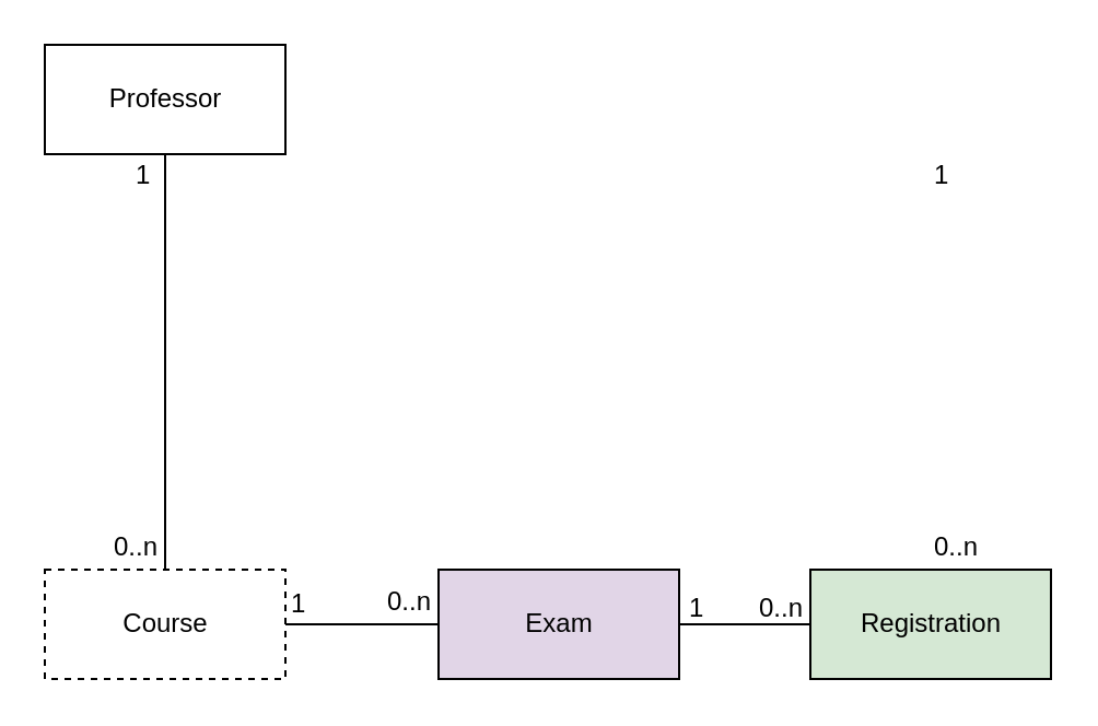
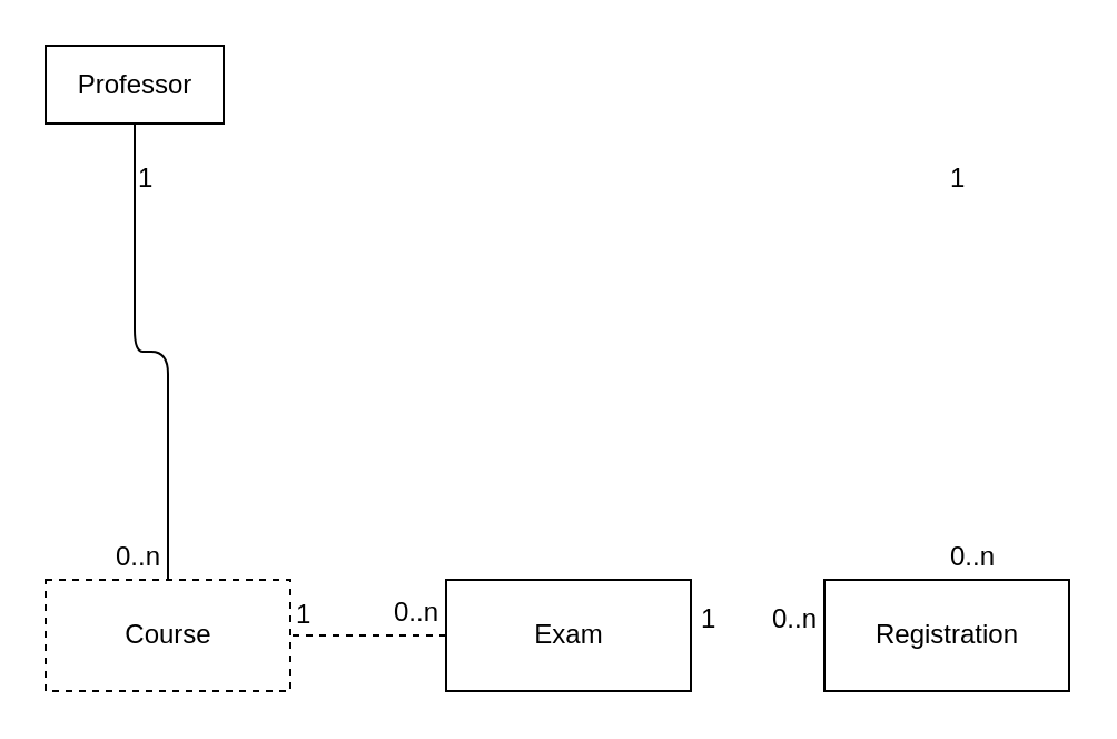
  <mxCell id="0" />
  <mxCell id="1" parent="0" />
- <mxCell id="2" value="&lt;div&gt;Professor&lt;/div&gt;" style="html=1;" parent="1" vertex="1"><mxGeometry x="20" y="20" width="110" height="50" as="geometry" /></mxCell>
+ <mxCell id="2" value="&lt;div&gt;Professor&lt;/div&gt;" style="html=1;" parent="1" vertex="1"><mxGeometry x="20" y="20" width="80" height="35" as="geometry" /></mxCell>
  <mxCell id="3" value="Course" style="html=1;dashed=1;" parent="1" vertex="1"><mxGeometry x="20" y="260" width="110" height="50" as="geometry" /></mxCell>
- <mxCell id="4" value="Registration" style="html=1;fillColor=#d5e8d4;" parent="1" vertex="1"><mxGeometry x="370" y="260" width="110" height="50" as="geometry" /></mxCell>
- <mxCell id="5" value="Exam" style="html=1;fillColor=#e1d5e7;" parent="1" vertex="1"><mxGeometry x="200" y="260" width="110" height="50" as="geometry" /></mxCell>
- <mxCell id="6" value="" style="endArrow=none;html=1;edgeStyle=orthogonalEdgeStyle;exitX=0;exitY=0.5;exitDx=0;exitDy=0;entryX=1;entryY=0.5;entryDx=0;entryDy=0;" parent="1" source="4" target="5" edge="1"><mxGeometry relative="1" as="geometry"><mxPoint x="-12" y="340" as="sourcePoint" /><mxPoint x="-12" y="290" as="targetPoint" /></mxGeometry></mxCell>
+ <mxCell id="4" value="Registration" style="html=1;" parent="1" vertex="1"><mxGeometry x="370" y="260" width="110" height="50" as="geometry" /></mxCell>
+ <mxCell id="5" value="Exam" style="html=1;" parent="1" vertex="1"><mxGeometry x="200" y="260" width="110" height="50" as="geometry" /></mxCell>
  <mxCell id="7" value="" style="endArrow=none;html=1;edgeStyle=orthogonalEdgeStyle;entryX=0.5;entryY=1;entryDx=0;entryDy=0;exitX=0.5;exitY=0;exitDx=0;exitDy=0;" parent="1" source="3" target="2" edge="1"><mxGeometry relative="1" as="geometry"><mxPoint x="-20" y="160" as="sourcePoint" /><mxPoint x="320" y="125" as="targetPoint" /></mxGeometry></mxCell>
- <mxCell id="8" value="" style="endArrow=none;html=1;edgeStyle=orthogonalEdgeStyle;entryX=1;entryY=0.5;entryDx=0;entryDy=0;exitX=0;exitY=0.5;exitDx=0;exitDy=0;" parent="1" source="5" target="3" edge="1"><mxGeometry relative="1" as="geometry"><mxPoint x="170" y="150" as="sourcePoint" /><mxPoint x="330" y="135" as="targetPoint" /></mxGeometry></mxCell>
+ <mxCell id="8" value="" style="endArrow=none;html=1;edgeStyle=orthogonalEdgeStyle;entryX=1;entryY=0.5;entryDx=0;entryDy=0;exitX=0;exitY=0.5;exitDx=0;exitDy=0;dashed=1;" parent="1" source="5" target="3" edge="1"><mxGeometry relative="1" as="geometry"><mxPoint x="170" y="150" as="sourcePoint" /><mxPoint x="330" y="135" as="targetPoint" /></mxGeometry></mxCell>
  <mxCell id="9" value="0..n" style="text;html=1;resizable=0;points=[];autosize=1;align=left;verticalAlign=top;spacingTop=-4;" parent="1" vertex="1"><mxGeometry x="50" y="240" width="40" height="20" as="geometry" /></mxCell>
  <mxCell id="10" value="1" style="text;html=1;resizable=0;points=[];autosize=1;align=left;verticalAlign=top;spacingTop=-4;" parent="1" vertex="1"><mxGeometry x="60" y="70" width="20" height="20" as="geometry" /></mxCell>
  <mxCell id="11" value="0..n" style="text;html=1;resizable=0;points=[];autosize=1;align=left;verticalAlign=top;spacingTop=-4;" parent="1" vertex="1"><mxGeometry x="175" y="265" width="40" height="20" as="geometry" /></mxCell>
  <mxCell id="12" value="1" style="text;html=1;resizable=0;points=[];autosize=1;align=left;verticalAlign=top;spacingTop=-4;" parent="1" vertex="1"><mxGeometry x="131" y="266" width="20" height="20" as="geometry" /></mxCell>
  <mxCell id="13" value="1" style="text;html=1;resizable=0;points=[];autosize=1;align=left;verticalAlign=top;spacingTop=-4;" parent="1" vertex="1"><mxGeometry x="313" y="268" width="20" height="20" as="geometry" /></mxCell>
  <mxCell id="14" value="0..n" style="text;html=1;resizable=0;points=[];autosize=1;align=left;verticalAlign=top;spacingTop=-4;" parent="1" vertex="1"><mxGeometry x="345" y="268" width="40" height="20" as="geometry" /></mxCell>
  <mxCell id="15" value="1" style="text;html=1;resizable=0;points=[];autosize=1;align=left;verticalAlign=top;spacingTop=-4;" parent="1" vertex="1"><mxGeometry x="425" y="70" width="20" height="20" as="geometry" /></mxCell>
  <mxCell id="16" value="0..n" style="text;html=1;resizable=0;points=[];autosize=1;align=left;verticalAlign=top;spacingTop=-4;" parent="1" vertex="1"><mxGeometry x="425" y="240" width="40" height="20" as="geometry" /></mxCell>
